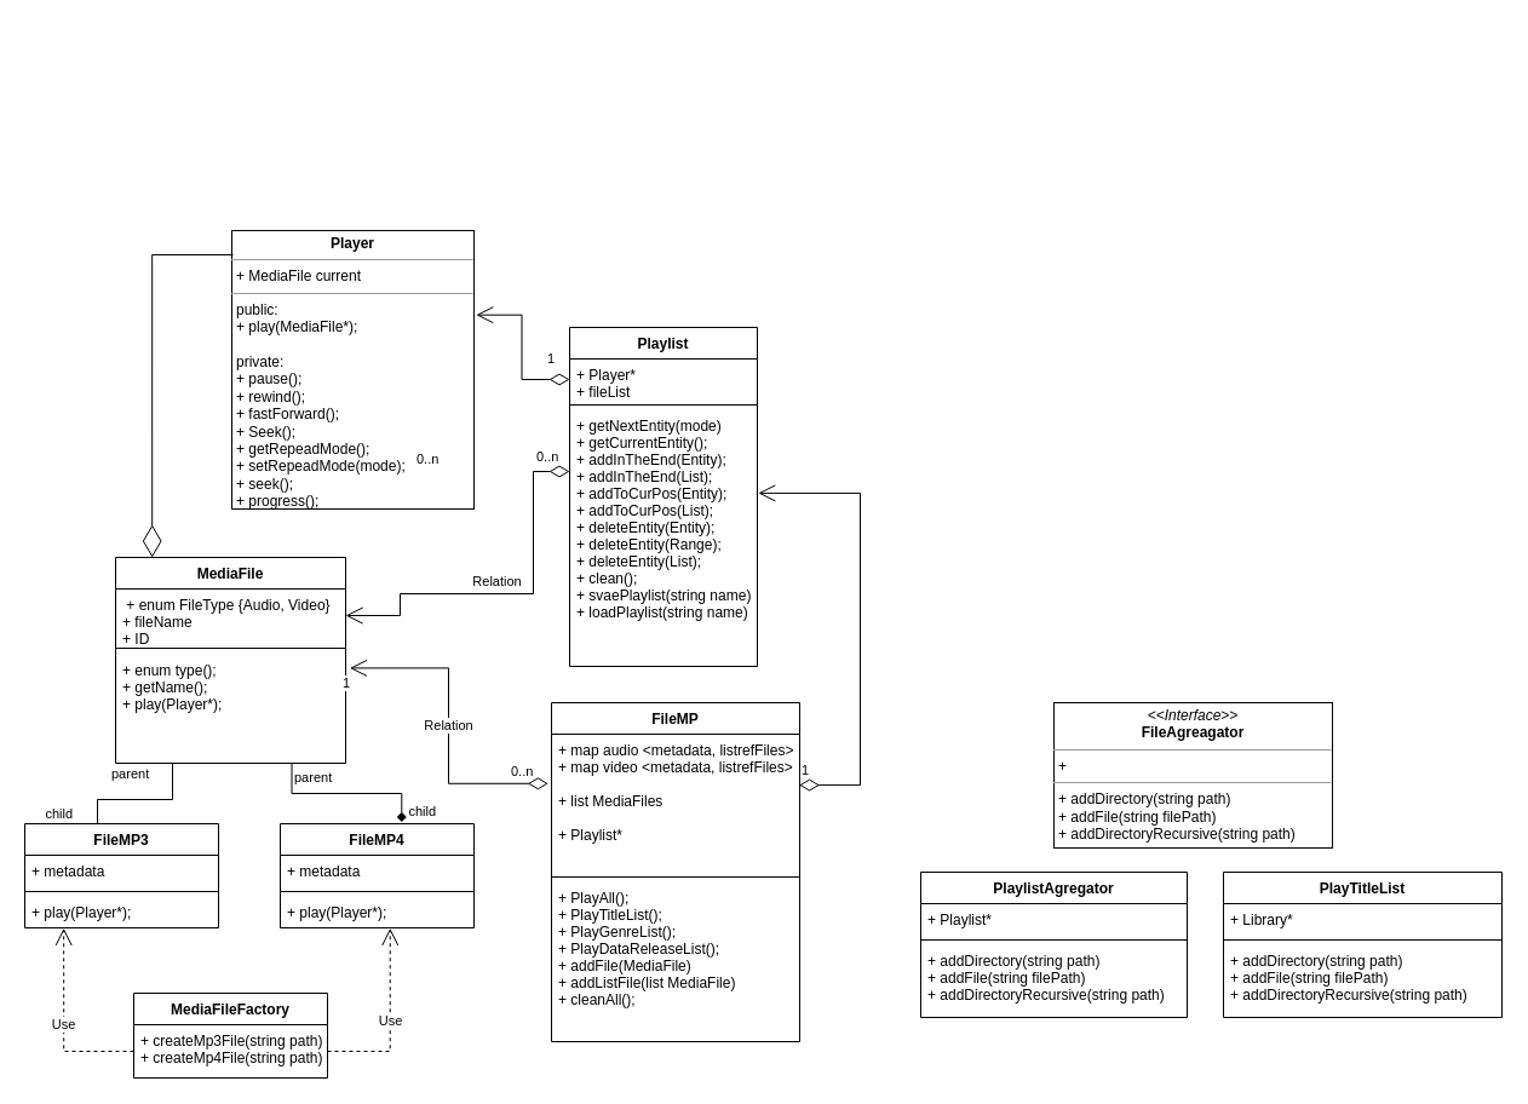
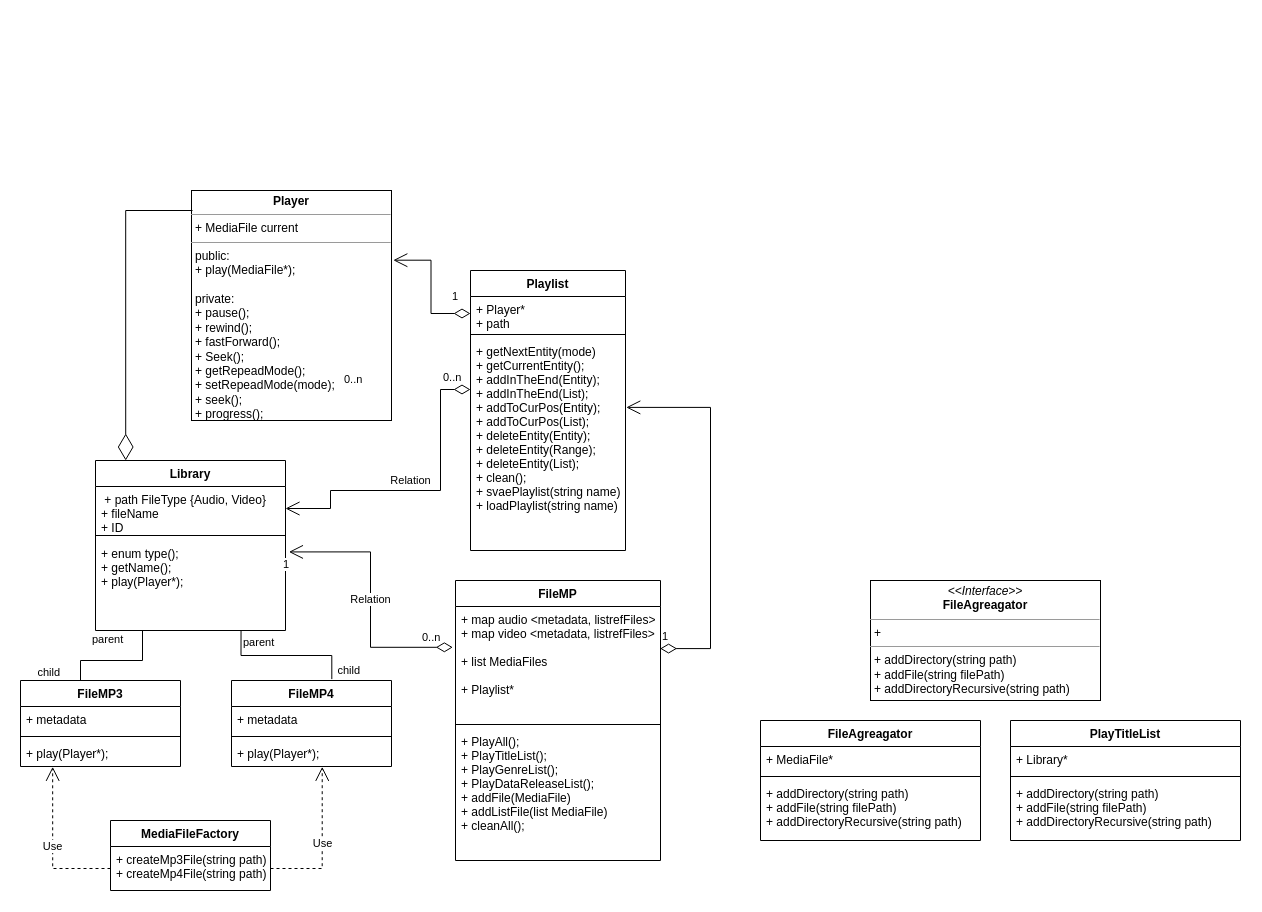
  <mxCell id="0" />
  <mxCell id="1" parent="0" />
  <mxCell id="2" value="&lt;p style=&quot;margin: 0px ; margin-top: 4px ; text-align: center&quot;&gt;&lt;b&gt;Player&lt;/b&gt;&lt;/p&gt;&lt;hr size=&quot;1&quot;&gt;&lt;p style=&quot;margin: 0px ; margin-left: 4px&quot;&gt;+ MediaFile current&lt;/p&gt;&lt;hr size=&quot;1&quot;&gt;&lt;p style=&quot;margin: 0px ; margin-left: 4px&quot;&gt;public:&lt;/p&gt;&lt;p style=&quot;margin: 0px ; margin-left: 4px&quot;&gt;+ play(MediaFile*);&amp;nbsp;&lt;/p&gt;&lt;p style=&quot;margin: 0px ; margin-left: 4px&quot;&gt;&lt;br&gt;&lt;/p&gt;&lt;p style=&quot;margin: 0px ; margin-left: 4px&quot;&gt;private:&lt;/p&gt;&lt;p style=&quot;margin: 0px ; margin-left: 4px&quot;&gt;+ pause();&lt;/p&gt;&lt;p style=&quot;margin: 0px ; margin-left: 4px&quot;&gt;+ rewind();&lt;/p&gt;&lt;p style=&quot;margin: 0px ; margin-left: 4px&quot;&gt;+ fastForward();&lt;/p&gt;&lt;p style=&quot;margin: 0px ; margin-left: 4px&quot;&gt;+ Seek();&lt;/p&gt;&lt;p style=&quot;margin: 0px ; margin-left: 4px&quot;&gt;+ getRepeadMode();&lt;/p&gt;&lt;p style=&quot;margin: 0px ; margin-left: 4px&quot;&gt;+ setRepeadMode(mode);&lt;br&gt;&lt;/p&gt;&lt;p style=&quot;margin: 0px ; margin-left: 4px&quot;&gt;+ seek();&lt;/p&gt;&lt;p style=&quot;margin: 0px ; margin-left: 4px&quot;&gt;+ progress();&lt;/p&gt;" style="verticalAlign=top;align=left;overflow=fill;fontSize=12;fontFamily=Helvetica;html=1;" parent="1" vertex="1"><mxGeometry x="191" y="190" width="200" height="230" as="geometry" /></mxCell>
- <mxCell id="3" value="MediaFile" style="swimlane;fontStyle=1;align=center;verticalAlign=top;childLayout=stackLayout;horizontal=1;startSize=26;horizontalStack=0;resizeParent=1;resizeParentMax=0;resizeLast=0;collapsible=1;marginBottom=0;" parent="1" vertex="1"><mxGeometry x="95" y="460" width="190" height="170" as="geometry" /></mxCell>
- <mxCell id="4" value=" + enum FileType {Audio, Video}&#10;+ fileName&#10;+ ID&#10;" style="text;strokeColor=none;fillColor=none;align=left;verticalAlign=top;spacingLeft=4;spacingRight=4;overflow=hidden;rotatable=0;points=[[0,0.5],[1,0.5]];portConstraint=eastwest;" parent="3" vertex="1"><mxGeometry y="26" width="190" height="44" as="geometry" /></mxCell>
+ <mxCell id="3" value="Library" style="swimlane;fontStyle=1;align=center;verticalAlign=top;childLayout=stackLayout;horizontal=1;startSize=26;horizontalStack=0;resizeParent=1;resizeParentMax=0;resizeLast=0;collapsible=1;marginBottom=0;" parent="1" vertex="1"><mxGeometry x="95" y="460" width="190" height="170" as="geometry" /></mxCell>
+ <mxCell id="4" value=" + path FileType {Audio, Video}&#10;+ fileName&#10;+ ID&#10;" style="text;strokeColor=none;fillColor=none;align=left;verticalAlign=top;spacingLeft=4;spacingRight=4;overflow=hidden;rotatable=0;points=[[0,0.5],[1,0.5]];portConstraint=eastwest;" parent="3" vertex="1"><mxGeometry y="26" width="190" height="44" as="geometry" /></mxCell>
  <mxCell id="5" value="" style="line;strokeWidth=1;fillColor=none;align=left;verticalAlign=middle;spacingTop=-1;spacingLeft=3;spacingRight=3;rotatable=0;labelPosition=right;points=[];portConstraint=eastwest;" parent="3" vertex="1"><mxGeometry y="70" width="190" height="10" as="geometry" /></mxCell>
  <mxCell id="6" value="+ enum type();&#10;+ getName();&#10;+ play(Player*);" style="text;strokeColor=none;fillColor=none;align=left;verticalAlign=top;spacingLeft=4;spacingRight=4;overflow=hidden;rotatable=0;points=[[0,0.5],[1,0.5]];portConstraint=eastwest;" parent="3" vertex="1"><mxGeometry y="80" width="190" height="90" as="geometry" /></mxCell>
  <mxCell id="7" value="Playlist" style="swimlane;fontStyle=1;align=center;verticalAlign=top;childLayout=stackLayout;horizontal=1;startSize=26;horizontalStack=0;resizeParent=1;resizeParentMax=0;resizeLast=0;collapsible=1;marginBottom=0;" parent="1" vertex="1"><mxGeometry x="470" y="270" width="155" height="280" as="geometry"><mxRectangle x="600" y="-1040" width="70" height="26" as="alternateBounds" /></mxGeometry></mxCell>
- <mxCell id="8" value="+ Player*&#10;+ fileList" style="text;strokeColor=none;fillColor=none;align=left;verticalAlign=top;spacingLeft=4;spacingRight=4;overflow=hidden;rotatable=0;points=[[0,0.5],[1,0.5]];portConstraint=eastwest;" parent="7" vertex="1"><mxGeometry y="26" width="155" height="34" as="geometry" /></mxCell>
+ <mxCell id="8" value="+ Player*&#10;+ path" style="text;strokeColor=none;fillColor=none;align=left;verticalAlign=top;spacingLeft=4;spacingRight=4;overflow=hidden;rotatable=0;points=[[0,0.5],[1,0.5]];portConstraint=eastwest;" parent="7" vertex="1"><mxGeometry y="26" width="155" height="34" as="geometry" /></mxCell>
  <mxCell id="9" value="" style="line;strokeWidth=1;fillColor=none;align=left;verticalAlign=middle;spacingTop=-1;spacingLeft=3;spacingRight=3;rotatable=0;labelPosition=right;points=[];portConstraint=eastwest;" parent="7" vertex="1"><mxGeometry y="60" width="155" height="8" as="geometry" /></mxCell>
  <mxCell id="10" value="+ getNextEntity(mode)&#10;+ getCurrentEntity();&#10;+ addInTheEnd(Entity);&#10;+ addInTheEnd(List);&#10;+ addToCurPos(Entity);&#10;+ addToCurPos(List);&#10;+ deleteEntity(Entity);&#10;+ deleteEntity(Range);&#10;+ deleteEntity(List);&#10;+ clean();&#10;+ svaePlaylist(string name)&#10;+ loadPlaylist(string name)" style="text;strokeColor=none;fillColor=none;align=left;verticalAlign=top;spacingLeft=4;spacingRight=4;overflow=hidden;rotatable=0;points=[[0,0.5],[1,0.5]];portConstraint=eastwest;" parent="7" vertex="1"><mxGeometry y="68" width="155" height="212" as="geometry" /></mxCell>
  <mxCell id="11" value="MediaFileFactory" style="swimlane;fontStyle=1;align=center;verticalAlign=top;childLayout=stackLayout;horizontal=1;startSize=26;horizontalStack=0;resizeParent=1;resizeParentMax=0;resizeLast=0;collapsible=1;marginBottom=0;" parent="1" vertex="1"><mxGeometry x="110" y="820" width="160" height="70" as="geometry" /></mxCell>
  <mxCell id="12" value="+ createMp3File(string path);&#10;+ createMp4File(string path);" style="text;strokeColor=none;fillColor=none;align=left;verticalAlign=top;spacingLeft=4;spacingRight=4;overflow=hidden;rotatable=0;points=[[0,0.5],[1,0.5]];portConstraint=eastwest;" parent="11" vertex="1"><mxGeometry y="26" width="160" height="44" as="geometry" /></mxCell>
  <mxCell id="13" value="FileMP3" style="swimlane;fontStyle=1;align=center;verticalAlign=top;childLayout=stackLayout;horizontal=1;startSize=26;horizontalStack=0;resizeParent=1;resizeParentMax=0;resizeLast=0;collapsible=1;marginBottom=0;" parent="1" vertex="1"><mxGeometry x="20" y="680" width="160" height="86" as="geometry" /></mxCell>
  <mxCell id="14" value="+ metadata" style="text;strokeColor=none;fillColor=none;align=left;verticalAlign=top;spacingLeft=4;spacingRight=4;overflow=hidden;rotatable=0;points=[[0,0.5],[1,0.5]];portConstraint=eastwest;" parent="13" vertex="1"><mxGeometry y="26" width="160" height="26" as="geometry" /></mxCell>
  <mxCell id="15" value="" style="line;strokeWidth=1;fillColor=none;align=left;verticalAlign=middle;spacingTop=-1;spacingLeft=3;spacingRight=3;rotatable=0;labelPosition=right;points=[];portConstraint=eastwest;" parent="13" vertex="1"><mxGeometry y="52" width="160" height="8" as="geometry" /></mxCell>
  <mxCell id="16" value="+ play(Player*);" style="text;strokeColor=none;fillColor=none;align=left;verticalAlign=top;spacingLeft=4;spacingRight=4;overflow=hidden;rotatable=0;points=[[0,0.5],[1,0.5]];portConstraint=eastwest;" parent="13" vertex="1"><mxGeometry y="60" width="160" height="26" as="geometry" /></mxCell>
  <mxCell id="17" value="FileMP4" style="swimlane;fontStyle=1;align=center;verticalAlign=top;childLayout=stackLayout;horizontal=1;startSize=26;horizontalStack=0;resizeParent=1;resizeParentMax=0;resizeLast=0;collapsible=1;marginBottom=0;" parent="1" vertex="1"><mxGeometry x="231" y="680" width="160" height="86" as="geometry" /></mxCell>
  <mxCell id="18" value="+ metadata" style="text;strokeColor=none;fillColor=none;align=left;verticalAlign=top;spacingLeft=4;spacingRight=4;overflow=hidden;rotatable=0;points=[[0,0.5],[1,0.5]];portConstraint=eastwest;" parent="17" vertex="1"><mxGeometry y="26" width="160" height="26" as="geometry" /></mxCell>
  <mxCell id="19" value="" style="line;strokeWidth=1;fillColor=none;align=left;verticalAlign=middle;spacingTop=-1;spacingLeft=3;spacingRight=3;rotatable=0;labelPosition=right;points=[];portConstraint=eastwest;" parent="17" vertex="1"><mxGeometry y="52" width="160" height="8" as="geometry" /></mxCell>
  <mxCell id="20" value="+ play(Player*);" style="text;strokeColor=none;fillColor=none;align=left;verticalAlign=top;spacingLeft=4;spacingRight=4;overflow=hidden;rotatable=0;points=[[0,0.5],[1,0.5]];portConstraint=eastwest;" parent="17" vertex="1"><mxGeometry y="60" width="160" height="26" as="geometry" /></mxCell>
  <mxCell id="21" value="FileMP" style="swimlane;fontStyle=1;align=center;verticalAlign=top;childLayout=stackLayout;horizontal=1;startSize=26;horizontalStack=0;resizeParent=1;resizeParentMax=0;resizeLast=0;collapsible=1;marginBottom=0;" parent="1" vertex="1"><mxGeometry x="455" y="580" width="205" height="280" as="geometry" /></mxCell>
  <mxCell id="22" value="+ map audio &lt;metadata, listrefFiles&gt;&#10;+ map video &lt;metadata, listrefFiles&gt;&#10;&#10;+ list MediaFiles&#10;&#10;+ Playlist*" style="text;strokeColor=none;fillColor=none;align=left;verticalAlign=top;spacingLeft=4;spacingRight=4;overflow=hidden;rotatable=0;points=[[0,0.5],[1,0.5]];portConstraint=eastwest;" parent="21" vertex="1"><mxGeometry y="26" width="205" height="114" as="geometry" /></mxCell>
  <mxCell id="23" value="" style="line;strokeWidth=1;fillColor=none;align=left;verticalAlign=middle;spacingTop=-1;spacingLeft=3;spacingRight=3;rotatable=0;labelPosition=right;points=[];portConstraint=eastwest;" parent="21" vertex="1"><mxGeometry y="140" width="205" height="8" as="geometry" /></mxCell>
  <mxCell id="24" value="+ PlayAll();&#10;+ PlayTitleList();&#10;+ PlayGenreList();&#10;+ PlayDataReleaseList();&#10;+ addFile(MediaFile)&#10;+ addListFile(list MediaFile)&#10;+ cleanAll();" style="text;strokeColor=none;fillColor=none;align=left;verticalAlign=top;spacingLeft=4;spacingRight=4;overflow=hidden;rotatable=0;points=[[0,0.5],[1,0.5]];portConstraint=eastwest;" parent="21" vertex="1"><mxGeometry y="148" width="205" height="132" as="geometry" /></mxCell>
- <mxCell id="25" value="" style="endArrow=diamond;html=1;edgeStyle=orthogonalEdgeStyle;rounded=0;entryX=0.627;entryY=-0.016;entryDx=0;entryDy=0;entryPerimeter=0;exitX=0.766;exitY=1;exitDx=0;exitDy=0;exitPerimeter=0;" parent="1" source="6" target="17" edge="1"><mxGeometry relative="1" as="geometry"><mxPoint x="410" y="390" as="sourcePoint" /><mxPoint x="570" y="390" as="targetPoint" /></mxGeometry></mxCell>
+ <mxCell id="25" value="" style="endArrow=none;html=1;edgeStyle=orthogonalEdgeStyle;rounded=0;entryX=0.627;entryY=-0.016;entryDx=0;entryDy=0;entryPerimeter=0;exitX=0.766;exitY=1;exitDx=0;exitDy=0;exitPerimeter=0;" parent="1" source="6" target="17" edge="1"><mxGeometry relative="1" as="geometry"><mxPoint x="410" y="390" as="sourcePoint" /><mxPoint x="570" y="390" as="targetPoint" /></mxGeometry></mxCell>
  <mxCell id="26" value="parent" style="edgeLabel;resizable=0;html=1;align=left;verticalAlign=bottom;" parent="25" connectable="0" vertex="1"><mxGeometry x="-1" relative="1" as="geometry"><mxPoint y="20" as="offset" /></mxGeometry></mxCell>
  <mxCell id="27" value="child" style="edgeLabel;resizable=0;html=1;align=right;verticalAlign=bottom;" parent="25" connectable="0" vertex="1"><mxGeometry x="1" relative="1" as="geometry"><mxPoint x="29" as="offset" /></mxGeometry></mxCell>
  <mxCell id="28" value="" style="endArrow=none;html=1;edgeStyle=orthogonalEdgeStyle;rounded=0;entryX=0.25;entryY=0;entryDx=0;entryDy=0;" parent="1" target="13" edge="1"><mxGeometry relative="1" as="geometry"><mxPoint x="142" y="630" as="sourcePoint" /><mxPoint x="460" y="633" as="targetPoint" /><Array as="points"><mxPoint x="142" y="660" /><mxPoint x="80" y="660" /></Array></mxGeometry></mxCell>
  <mxCell id="29" value="parent" style="edgeLabel;resizable=0;html=1;align=left;verticalAlign=bottom;" parent="28" connectable="0" vertex="1"><mxGeometry x="-1" relative="1" as="geometry"><mxPoint x="-52" y="17" as="offset" /></mxGeometry></mxCell>
  <mxCell id="30" value="child" style="edgeLabel;resizable=0;html=1;align=right;verticalAlign=bottom;" parent="28" connectable="0" vertex="1"><mxGeometry x="1" relative="1" as="geometry" /></mxCell>
  <mxCell id="31" value="Use" style="endArrow=open;endSize=12;dashed=1;html=1;rounded=0;edgeStyle=orthogonalEdgeStyle;exitX=0;exitY=0.5;exitDx=0;exitDy=0;entryX=0.201;entryY=1.012;entryDx=0;entryDy=0;entryPerimeter=0;" parent="1" source="12" target="16" edge="1"><mxGeometry width="160" relative="1" as="geometry"><mxPoint x="410" y="650" as="sourcePoint" /><mxPoint x="570" y="650" as="targetPoint" /></mxGeometry></mxCell>
  <mxCell id="32" value="Use" style="endArrow=open;endSize=12;dashed=1;html=1;rounded=0;edgeStyle=orthogonalEdgeStyle;exitX=1;exitY=0.5;exitDx=0;exitDy=0;entryX=0.567;entryY=1.012;entryDx=0;entryDy=0;entryPerimeter=0;" parent="1" source="12" target="20" edge="1"><mxGeometry width="160" relative="1" as="geometry"><mxPoint x="410" y="650" as="sourcePoint" /><mxPoint x="570" y="650" as="targetPoint" /></mxGeometry></mxCell>
  <mxCell id="33" value="" style="endArrow=diamondThin;endFill=0;endSize=24;html=1;rounded=0;edgeStyle=orthogonalEdgeStyle;entryX=0.159;entryY=0;entryDx=0;entryDy=0;entryPerimeter=0;" parent="1" target="3" edge="1"><mxGeometry width="160" relative="1" as="geometry"><mxPoint x="192" y="210" as="sourcePoint" /><mxPoint x="660" y="310" as="targetPoint" /><Array as="points"><mxPoint x="192" y="210" /><mxPoint x="125" y="210" /></Array></mxGeometry></mxCell>
  <mxCell id="34" value="Relation" style="endArrow=open;html=1;endSize=12;startArrow=diamondThin;startSize=14;startFill=0;edgeStyle=orthogonalEdgeStyle;rounded=0;entryX=1;entryY=0.5;entryDx=0;entryDy=0;" parent="1" source="10" target="4" edge="1"><mxGeometry x="0.059" y="-10" relative="1" as="geometry"><mxPoint x="140" y="370" as="sourcePoint" /><mxPoint x="300" y="370" as="targetPoint" /><Array as="points"><mxPoint x="440" y="389" /><mxPoint x="440" y="490" /><mxPoint x="330" y="490" /><mxPoint x="330" y="508" /></Array><mxPoint as="offset" /></mxGeometry></mxCell>
  <mxCell id="35" value="0..n" style="edgeLabel;resizable=0;html=1;align=left;verticalAlign=top;" parent="34" connectable="0" vertex="1"><mxGeometry x="-1" relative="1" as="geometry"><mxPoint x="-128" y="-23" as="offset" /></mxGeometry></mxCell>
  <mxCell id="36" value="0..n" style="edgeLabel;resizable=0;html=1;align=left;verticalAlign=top;" parent="1" connectable="0" vertex="1"><mxGeometry x="231.005" y="20" as="geometry"><mxPoint x="210" y="344" as="offset" /></mxGeometry></mxCell>
  <mxCell id="37" value="&lt;p style=&quot;margin: 0px ; margin-top: 4px ; text-align: center&quot;&gt;&lt;i&gt;&amp;lt;&amp;lt;Interface&amp;gt;&amp;gt;&lt;/i&gt;&lt;br&gt;&lt;b&gt;FileAgreagator&lt;/b&gt;&lt;/p&gt;&lt;hr size=&quot;1&quot;&gt;&lt;p style=&quot;margin: 0px ; margin-left: 4px&quot;&gt;+&amp;nbsp;&lt;br&gt;&lt;/p&gt;&lt;hr size=&quot;1&quot;&gt;&lt;p style=&quot;margin: 0px ; margin-left: 4px&quot;&gt;+ addDirectory(string path)&lt;/p&gt;&lt;p style=&quot;margin: 0px ; margin-left: 4px&quot;&gt;+ addFile(string filePath)&lt;/p&gt;&lt;p style=&quot;margin: 0px ; margin-left: 4px&quot;&gt;+ addDirectoryRecursive(string path)&lt;/p&gt;" style="verticalAlign=top;align=left;overflow=fill;fontSize=12;fontFamily=Helvetica;html=1;" parent="1" vertex="1"><mxGeometry x="870" y="580" width="230" height="120" as="geometry" /></mxCell>
- <mxCell id="38" value="PlaylistAgregator" style="swimlane;fontStyle=1;align=center;verticalAlign=top;childLayout=stackLayout;horizontal=1;startSize=26;horizontalStack=0;resizeParent=1;resizeParentMax=0;resizeLast=0;collapsible=1;marginBottom=0;" parent="1" vertex="1"><mxGeometry x="760" y="720" width="220" height="120" as="geometry" /></mxCell>
- <mxCell id="39" value="+ Playlist* " style="text;strokeColor=none;fillColor=none;align=left;verticalAlign=top;spacingLeft=4;spacingRight=4;overflow=hidden;rotatable=0;points=[[0,0.5],[1,0.5]];portConstraint=eastwest;" parent="38" vertex="1"><mxGeometry y="26" width="220" height="26" as="geometry" /></mxCell>
+ <mxCell id="38" value="FileAgreagator" style="swimlane;fontStyle=1;align=center;verticalAlign=top;childLayout=stackLayout;horizontal=1;startSize=26;horizontalStack=0;resizeParent=1;resizeParentMax=0;resizeLast=0;collapsible=1;marginBottom=0;" parent="1" vertex="1"><mxGeometry x="760" y="720" width="220" height="120" as="geometry" /></mxCell>
+ <mxCell id="39" value="+ MediaFile* " style="text;strokeColor=none;fillColor=none;align=left;verticalAlign=top;spacingLeft=4;spacingRight=4;overflow=hidden;rotatable=0;points=[[0,0.5],[1,0.5]];portConstraint=eastwest;" parent="38" vertex="1"><mxGeometry y="26" width="220" height="26" as="geometry" /></mxCell>
  <mxCell id="40" value="" style="line;strokeWidth=1;fillColor=none;align=left;verticalAlign=middle;spacingTop=-1;spacingLeft=3;spacingRight=3;rotatable=0;labelPosition=right;points=[];portConstraint=eastwest;" parent="38" vertex="1"><mxGeometry y="52" width="220" height="8" as="geometry" /></mxCell>
  <mxCell id="41" value="+ addDirectory(string path)&#10;+ addFile(string filePath)&#10;+ addDirectoryRecursive(string path)" style="text;strokeColor=none;fillColor=none;align=left;verticalAlign=top;spacingLeft=4;spacingRight=4;overflow=hidden;rotatable=0;points=[[0,0.5],[1,0.5]];portConstraint=eastwest;" parent="38" vertex="1"><mxGeometry y="60" width="220" height="60" as="geometry" /></mxCell>
  <mxCell id="42" value="PlayTitleList" style="swimlane;fontStyle=1;align=center;verticalAlign=top;childLayout=stackLayout;horizontal=1;startSize=26;horizontalStack=0;resizeParent=1;resizeParentMax=0;resizeLast=0;collapsible=1;marginBottom=0;" parent="1" vertex="1"><mxGeometry x="1010" y="720" width="230" height="120" as="geometry" /></mxCell>
  <mxCell id="43" value="+ Library*" style="text;strokeColor=none;fillColor=none;align=left;verticalAlign=top;spacingLeft=4;spacingRight=4;overflow=hidden;rotatable=0;points=[[0,0.5],[1,0.5]];portConstraint=eastwest;" parent="42" vertex="1"><mxGeometry y="26" width="230" height="26" as="geometry" /></mxCell>
  <mxCell id="44" value="" style="line;strokeWidth=1;fillColor=none;align=left;verticalAlign=middle;spacingTop=-1;spacingLeft=3;spacingRight=3;rotatable=0;labelPosition=right;points=[];portConstraint=eastwest;" parent="42" vertex="1"><mxGeometry y="52" width="230" height="8" as="geometry" /></mxCell>
  <mxCell id="45" value="+ addDirectory(string path)&#10;+ addFile(string filePath)&#10;+ addDirectoryRecursive(string path)" style="text;strokeColor=none;fillColor=none;align=left;verticalAlign=top;spacingLeft=4;spacingRight=4;overflow=hidden;rotatable=0;points=[[0,0.5],[1,0.5]];portConstraint=eastwest;" parent="42" vertex="1"><mxGeometry y="60" width="230" height="60" as="geometry" /></mxCell>
  <mxCell id="46" value="1" style="endArrow=open;html=1;endSize=12;startArrow=diamondThin;startSize=14;startFill=0;edgeStyle=orthogonalEdgeStyle;align=left;verticalAlign=bottom;rounded=0;exitX=0;exitY=0.5;exitDx=0;exitDy=0;entryX=1.009;entryY=0.303;entryDx=0;entryDy=0;entryPerimeter=0;" parent="1" source="8" target="2" edge="1"><mxGeometry x="-0.694" y="-8" relative="1" as="geometry"><mxPoint x="780" y="190" as="sourcePoint" /><mxPoint x="780" y="390" as="targetPoint" /><mxPoint as="offset" /></mxGeometry></mxCell>
  <mxCell id="47" value="1" style="endArrow=open;html=1;endSize=12;startArrow=diamondThin;startSize=14;startFill=0;edgeStyle=orthogonalEdgeStyle;align=left;verticalAlign=bottom;rounded=0;exitX=0.998;exitY=0.369;exitDx=0;exitDy=0;exitPerimeter=0;entryX=1.005;entryY=0.325;entryDx=0;entryDy=0;entryPerimeter=0;" parent="1" source="22" target="10" edge="1"><mxGeometry x="-1" y="3" relative="1" as="geometry"><mxPoint x="685" y="650" as="sourcePoint" /><mxPoint x="845" y="650" as="targetPoint" /><Array as="points"><mxPoint x="710" y="648" /><mxPoint x="710" y="407" /></Array></mxGeometry></mxCell>
  <mxCell id="48" value="Relation" style="endArrow=open;html=1;endSize=12;startArrow=diamondThin;startSize=14;startFill=0;edgeStyle=orthogonalEdgeStyle;rounded=0;exitX=-0.013;exitY=0.358;exitDx=0;exitDy=0;exitPerimeter=0;entryX=1.018;entryY=0.127;entryDx=0;entryDy=0;entryPerimeter=0;" parent="1" source="22" target="6" edge="1"><mxGeometry relative="1" as="geometry"><mxPoint x="340" y="460" as="sourcePoint" /><mxPoint x="500" y="460" as="targetPoint" /></mxGeometry></mxCell>
  <mxCell id="49" value="1" style="edgeLabel;resizable=0;html=1;align=right;verticalAlign=top;" parent="48" connectable="0" vertex="1"><mxGeometry x="1" relative="1" as="geometry" /></mxCell>
  <mxCell id="50" value="0..n" style="edgeLabel;resizable=0;html=1;align=left;verticalAlign=top;" parent="1" connectable="0" vertex="1"><mxGeometry x="210.005" y="280" as="geometry"><mxPoint x="210" y="344" as="offset" /></mxGeometry></mxCell>
